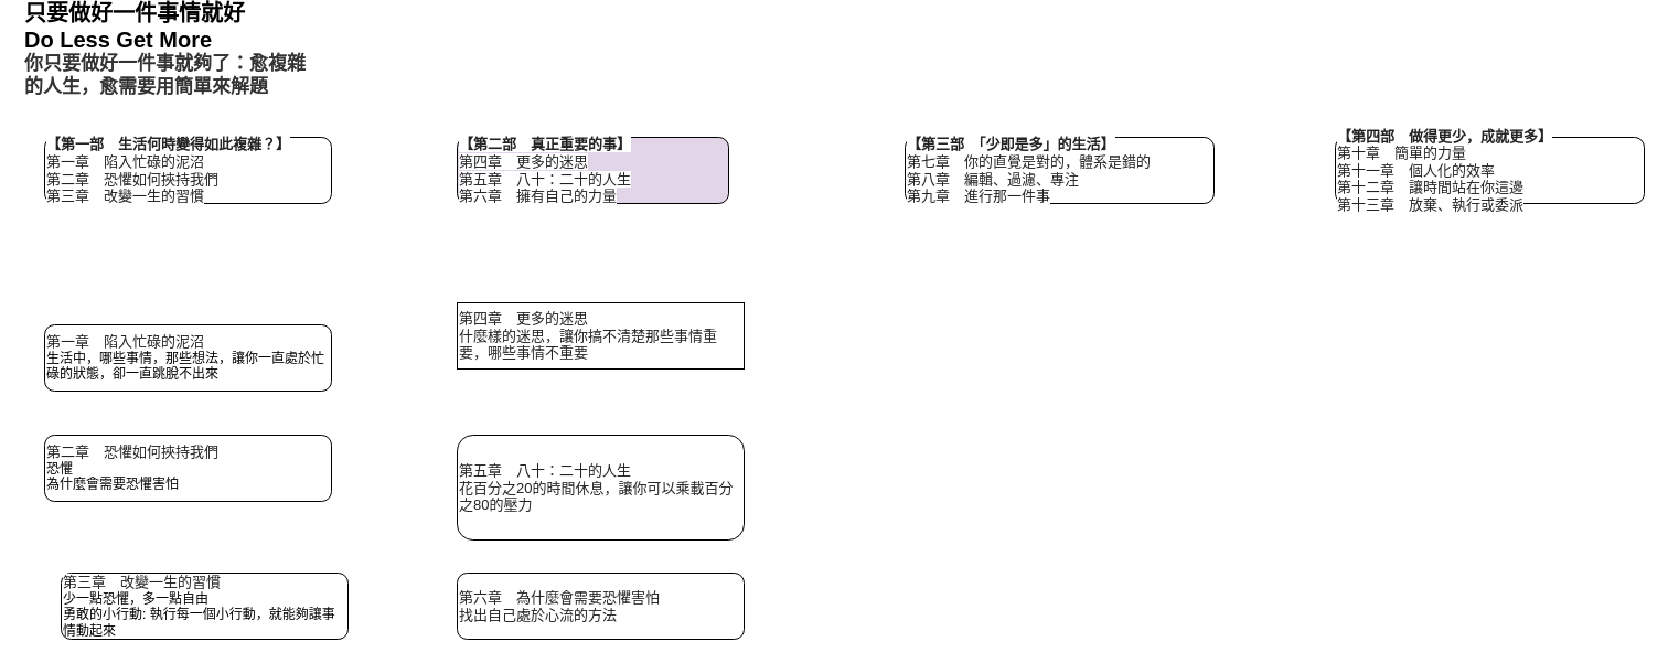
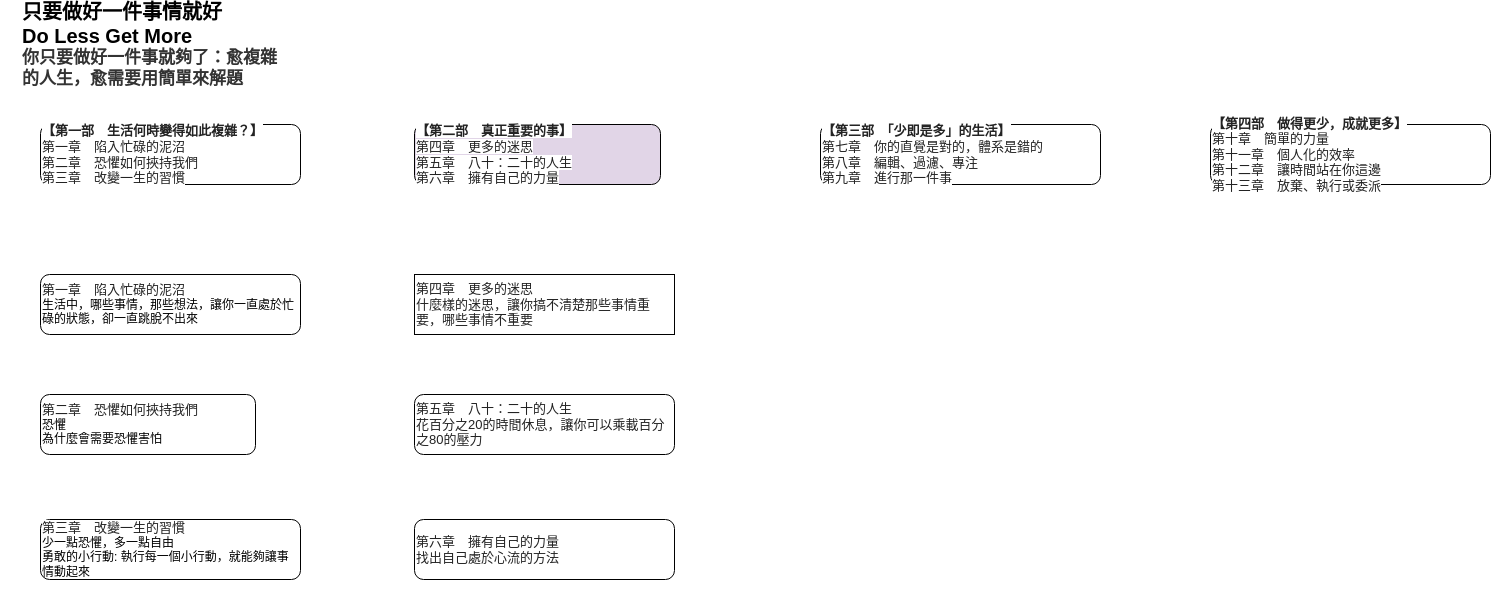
  <mxCell id="0" />
  <mxCell id="1" parent="0" />
  <mxCell id="2" value="&lt;strong style=&quot;color: rgb(35 , 35 , 35) ; font-family: &amp;#34;arial&amp;#34; , &amp;#34;helvetica&amp;#34; , sans-serif , &amp;#34;pmingliu&amp;#34; ; font-size: 13px ; background-color: rgb(255 , 255 , 255)&quot;&gt;【第一部　生活何時變得如此複雜？】&lt;/strong&gt;&lt;br style=&quot;color: rgb(35 , 35 , 35) ; font-family: &amp;#34;arial&amp;#34; , &amp;#34;helvetica&amp;#34; , sans-serif , &amp;#34;pmingliu&amp;#34; ; font-size: 13px ; background-color: rgb(255 , 255 , 255)&quot;&gt;&lt;span style=&quot;color: rgb(35 , 35 , 35) ; font-family: &amp;#34;arial&amp;#34; , &amp;#34;helvetica&amp;#34; , sans-serif , &amp;#34;pmingliu&amp;#34; ; font-size: 13px ; background-color: rgb(255 , 255 , 255)&quot;&gt;第一章　陷入忙碌的泥沼&lt;/span&gt;&lt;br style=&quot;color: rgb(35 , 35 , 35) ; font-family: &amp;#34;arial&amp;#34; , &amp;#34;helvetica&amp;#34; , sans-serif , &amp;#34;pmingliu&amp;#34; ; font-size: 13px ; background-color: rgb(255 , 255 , 255)&quot;&gt;&lt;span style=&quot;color: rgb(35 , 35 , 35) ; font-family: &amp;#34;arial&amp;#34; , &amp;#34;helvetica&amp;#34; , sans-serif , &amp;#34;pmingliu&amp;#34; ; font-size: 13px ; background-color: rgb(255 , 255 , 255)&quot;&gt;第二章　恐懼如何挾持我們&lt;/span&gt;&lt;br style=&quot;color: rgb(35 , 35 , 35) ; font-family: &amp;#34;arial&amp;#34; , &amp;#34;helvetica&amp;#34; , sans-serif , &amp;#34;pmingliu&amp;#34; ; font-size: 13px ; background-color: rgb(255 , 255 , 255)&quot;&gt;&lt;span style=&quot;color: rgb(35 , 35 , 35) ; font-family: &amp;#34;arial&amp;#34; , &amp;#34;helvetica&amp;#34; , sans-serif , &amp;#34;pmingliu&amp;#34; ; font-size: 13px ; background-color: rgb(255 , 255 , 255)&quot;&gt;第三章　改變一生的習慣&lt;/span&gt;" style="rounded=1;whiteSpace=wrap;html=1;align=left;" vertex="1" parent="1"><mxGeometry x="40" y="110" width="260" height="60" as="geometry" /></mxCell>
  <mxCell id="3" value="&lt;b style=&quot;font-size: 20px&quot;&gt;只要做好一件事情就好&lt;br&gt;Do Less Get More&lt;br&gt;&lt;/b&gt;&lt;h1 style=&quot;margin: 0px ; padding: 0px ; font-size: 17.004px ; color: rgb(51 , 51 , 51) ; font-family: &amp;#34;arial&amp;#34; , &amp;#34;helvetica&amp;#34; , sans-serif , &amp;#34;pmingliu&amp;#34; ; background-color: rgb(255 , 255 , 255)&quot;&gt;你只要做好一件事就夠了：愈複雜的人生，愈需要用簡單來解題&lt;/h1&gt;" style="text;html=1;strokeColor=none;fillColor=none;align=left;verticalAlign=middle;whiteSpace=wrap;rounded=0;" vertex="1" parent="1"><mxGeometry x="20" y="20" width="260" height="20" as="geometry" /></mxCell>
  <mxCell id="4" value="&lt;strong style=&quot;color: rgb(35 , 35 , 35) ; font-family: &amp;#34;arial&amp;#34; , &amp;#34;helvetica&amp;#34; , sans-serif , &amp;#34;pmingliu&amp;#34; ; font-size: 13px ; background-color: rgb(255 , 255 , 255)&quot;&gt;【第二部　真正重要的事】&lt;/strong&gt;&lt;br style=&quot;color: rgb(35 , 35 , 35) ; font-family: &amp;#34;arial&amp;#34; , &amp;#34;helvetica&amp;#34; , sans-serif , &amp;#34;pmingliu&amp;#34; ; font-size: 13px ; background-color: rgb(255 , 255 , 255)&quot;&gt;&lt;span style=&quot;color: rgb(35 , 35 , 35) ; font-family: &amp;#34;arial&amp;#34; , &amp;#34;helvetica&amp;#34; , sans-serif , &amp;#34;pmingliu&amp;#34; ; font-size: 13px ; background-color: rgb(255 , 255 , 255)&quot;&gt;第四章　更多的迷思&lt;/span&gt;&lt;br style=&quot;color: rgb(35 , 35 , 35) ; font-family: &amp;#34;arial&amp;#34; , &amp;#34;helvetica&amp;#34; , sans-serif , &amp;#34;pmingliu&amp;#34; ; font-size: 13px ; background-color: rgb(255 , 255 , 255)&quot;&gt;&lt;span style=&quot;color: rgb(35 , 35 , 35) ; font-family: &amp;#34;arial&amp;#34; , &amp;#34;helvetica&amp;#34; , sans-serif , &amp;#34;pmingliu&amp;#34; ; font-size: 13px ; background-color: rgb(255 , 255 , 255)&quot;&gt;第五章　八十：二十的人生&lt;/span&gt;&lt;br style=&quot;color: rgb(35 , 35 , 35) ; font-family: &amp;#34;arial&amp;#34; , &amp;#34;helvetica&amp;#34; , sans-serif , &amp;#34;pmingliu&amp;#34; ; font-size: 13px ; background-color: rgb(255 , 255 , 255)&quot;&gt;&lt;span style=&quot;color: rgb(35 , 35 , 35) ; font-family: &amp;#34;arial&amp;#34; , &amp;#34;helvetica&amp;#34; , sans-serif , &amp;#34;pmingliu&amp;#34; ; font-size: 13px ; background-color: rgb(255 , 255 , 255)&quot;&gt;第六章　擁有自己的力量&lt;/span&gt;" style="rounded=1;whiteSpace=wrap;html=1;align=left;fillColor=#e1d5e7;" vertex="1" parent="1"><mxGeometry x="414" y="110" width="246" height="60" as="geometry" /></mxCell>
  <mxCell id="5" value="&lt;strong style=&quot;color: rgb(35 , 35 , 35) ; font-family: &amp;#34;arial&amp;#34; , &amp;#34;helvetica&amp;#34; , sans-serif , &amp;#34;pmingliu&amp;#34; ; font-size: 13px ; background-color: rgb(255 , 255 , 255)&quot;&gt;【第三部　「少即是多」的生活】&lt;/strong&gt;&lt;br style=&quot;color: rgb(35 , 35 , 35) ; font-family: &amp;#34;arial&amp;#34; , &amp;#34;helvetica&amp;#34; , sans-serif , &amp;#34;pmingliu&amp;#34; ; font-size: 13px ; background-color: rgb(255 , 255 , 255)&quot;&gt;&lt;span style=&quot;color: rgb(35 , 35 , 35) ; font-family: &amp;#34;arial&amp;#34; , &amp;#34;helvetica&amp;#34; , sans-serif , &amp;#34;pmingliu&amp;#34; ; font-size: 13px ; background-color: rgb(255 , 255 , 255)&quot;&gt;第七章　你的直覺是對的，體系是錯的&lt;/span&gt;&lt;br style=&quot;color: rgb(35 , 35 , 35) ; font-family: &amp;#34;arial&amp;#34; , &amp;#34;helvetica&amp;#34; , sans-serif , &amp;#34;pmingliu&amp;#34; ; font-size: 13px ; background-color: rgb(255 , 255 , 255)&quot;&gt;&lt;span style=&quot;color: rgb(35 , 35 , 35) ; font-family: &amp;#34;arial&amp;#34; , &amp;#34;helvetica&amp;#34; , sans-serif , &amp;#34;pmingliu&amp;#34; ; font-size: 13px ; background-color: rgb(255 , 255 , 255)&quot;&gt;第八章　編輯、過濾、專注&lt;/span&gt;&lt;br style=&quot;color: rgb(35 , 35 , 35) ; font-family: &amp;#34;arial&amp;#34; , &amp;#34;helvetica&amp;#34; , sans-serif , &amp;#34;pmingliu&amp;#34; ; font-size: 13px ; background-color: rgb(255 , 255 , 255)&quot;&gt;&lt;span style=&quot;color: rgb(35 , 35 , 35) ; font-family: &amp;#34;arial&amp;#34; , &amp;#34;helvetica&amp;#34; , sans-serif , &amp;#34;pmingliu&amp;#34; ; font-size: 13px ; background-color: rgb(255 , 255 , 255)&quot;&gt;第九章　進行那一件事&lt;/span&gt;" style="rounded=1;whiteSpace=wrap;html=1;align=left;" vertex="1" parent="1"><mxGeometry x="820" y="110" width="280" height="60" as="geometry" /></mxCell>
  <mxCell id="6" value="&lt;strong style=&quot;color: rgb(35 , 35 , 35) ; font-family: &amp;#34;arial&amp;#34; , &amp;#34;helvetica&amp;#34; , sans-serif , &amp;#34;pmingliu&amp;#34; ; font-size: 13px ; background-color: rgb(255 , 255 , 255)&quot;&gt;【第四部　做得更少，成就更多】&lt;/strong&gt;&lt;br style=&quot;color: rgb(35 , 35 , 35) ; font-family: &amp;#34;arial&amp;#34; , &amp;#34;helvetica&amp;#34; , sans-serif , &amp;#34;pmingliu&amp;#34; ; font-size: 13px ; background-color: rgb(255 , 255 , 255)&quot;&gt;&lt;span style=&quot;color: rgb(35 , 35 , 35) ; font-family: &amp;#34;arial&amp;#34; , &amp;#34;helvetica&amp;#34; , sans-serif , &amp;#34;pmingliu&amp;#34; ; font-size: 13px ; background-color: rgb(255 , 255 , 255)&quot;&gt;第十章　簡單的力量&lt;/span&gt;&lt;br style=&quot;color: rgb(35 , 35 , 35) ; font-family: &amp;#34;arial&amp;#34; , &amp;#34;helvetica&amp;#34; , sans-serif , &amp;#34;pmingliu&amp;#34; ; font-size: 13px ; background-color: rgb(255 , 255 , 255)&quot;&gt;&lt;span style=&quot;color: rgb(35 , 35 , 35) ; font-family: &amp;#34;arial&amp;#34; , &amp;#34;helvetica&amp;#34; , sans-serif , &amp;#34;pmingliu&amp;#34; ; font-size: 13px ; background-color: rgb(255 , 255 , 255)&quot;&gt;第十一章　個人化的效率&lt;/span&gt;&lt;br style=&quot;color: rgb(35 , 35 , 35) ; font-family: &amp;#34;arial&amp;#34; , &amp;#34;helvetica&amp;#34; , sans-serif , &amp;#34;pmingliu&amp;#34; ; font-size: 13px ; background-color: rgb(255 , 255 , 255)&quot;&gt;&lt;span style=&quot;color: rgb(35 , 35 , 35) ; font-family: &amp;#34;arial&amp;#34; , &amp;#34;helvetica&amp;#34; , sans-serif , &amp;#34;pmingliu&amp;#34; ; font-size: 13px ; background-color: rgb(255 , 255 , 255)&quot;&gt;第十二章　讓時間站在你這邊&lt;/span&gt;&lt;br style=&quot;color: rgb(35 , 35 , 35) ; font-family: &amp;#34;arial&amp;#34; , &amp;#34;helvetica&amp;#34; , sans-serif , &amp;#34;pmingliu&amp;#34; ; font-size: 13px ; background-color: rgb(255 , 255 , 255)&quot;&gt;&lt;span style=&quot;color: rgb(35 , 35 , 35) ; font-family: &amp;#34;arial&amp;#34; , &amp;#34;helvetica&amp;#34; , sans-serif , &amp;#34;pmingliu&amp;#34; ; font-size: 13px ; background-color: rgb(255 , 255 , 255)&quot;&gt;第十三章　放棄、執行或委派&lt;/span&gt;" style="rounded=1;whiteSpace=wrap;html=1;align=left;" vertex="1" parent="1"><mxGeometry x="1210" y="110" width="280" height="60" as="geometry" /></mxCell>
- <mxCell id="7" value="&lt;span style=&quot;color: rgb(35 , 35 , 35) ; font-family: &amp;#34;arial&amp;#34; , &amp;#34;helvetica&amp;#34; , sans-serif , &amp;#34;pmingliu&amp;#34; ; font-size: 13px ; background-color: rgb(255 , 255 , 255)&quot;&gt;第一章　陷入忙碌的泥沼&lt;/span&gt;&lt;br&gt;生活中，哪些事情，那些想法，讓你一直處於忙碌的狀態，卻一直跳脫不出來" style="rounded=1;whiteSpace=wrap;html=1;align=left;" vertex="1" parent="1"><mxGeometry x="40" y="280" width="260" height="60" as="geometry" /></mxCell>
- <mxCell id="8" value="&lt;span style=&quot;color: rgb(35 , 35 , 35) ; font-family: &amp;#34;arial&amp;#34; , &amp;#34;helvetica&amp;#34; , sans-serif , &amp;#34;pmingliu&amp;#34; ; font-size: 13px ; background-color: rgb(255 , 255 , 255)&quot;&gt;第二章　恐懼如何挾持我們&lt;/span&gt;&lt;br&gt;恐懼&lt;br&gt;為什麼會需要恐懼害怕" style="rounded=1;whiteSpace=wrap;html=1;align=left;" vertex="1" parent="1"><mxGeometry x="40" y="380" width="260" height="60" as="geometry" /></mxCell>
- <mxCell id="9" value="&lt;span style=&quot;color: rgb(35 , 35 , 35) ; font-family: &amp;#34;arial&amp;#34; , &amp;#34;helvetica&amp;#34; , sans-serif , &amp;#34;pmingliu&amp;#34; ; font-size: 13px ; background-color: rgb(255 , 255 , 255)&quot;&gt;第三章　改變一生的習慣&lt;/span&gt;&lt;br&gt;少一點恐懼，多一點自由&lt;br&gt;勇敢的小行動: 執行每一個小行動，就能夠讓事情動起來" style="rounded=1;whiteSpace=wrap;html=1;align=left;" vertex="1" parent="1"><mxGeometry x="55" y="505" width="260" height="60" as="geometry" /></mxCell>
+ <mxCell id="7" value="&lt;span style=&quot;color: rgb(35 , 35 , 35) ; font-family: &amp;#34;arial&amp;#34; , &amp;#34;helvetica&amp;#34; , sans-serif , &amp;#34;pmingliu&amp;#34; ; font-size: 13px ; background-color: rgb(255 , 255 , 255)&quot;&gt;第一章　陷入忙碌的泥沼&lt;/span&gt;&lt;br&gt;生活中，哪些事情，那些想法，讓你一直處於忙碌的狀態，卻一直跳脫不出來" style="rounded=1;whiteSpace=wrap;html=1;align=left;" vertex="1" parent="1"><mxGeometry x="40" y="260" width="260" height="60" as="geometry" /></mxCell>
+ <mxCell id="8" value="&lt;span style=&quot;color: rgb(35 , 35 , 35) ; font-family: &amp;#34;arial&amp;#34; , &amp;#34;helvetica&amp;#34; , sans-serif , &amp;#34;pmingliu&amp;#34; ; font-size: 13px ; background-color: rgb(255 , 255 , 255)&quot;&gt;第二章　恐懼如何挾持我們&lt;/span&gt;&lt;br&gt;恐懼&lt;br&gt;為什麼會需要恐懼害怕" style="rounded=1;whiteSpace=wrap;html=1;align=left;" vertex="1" parent="1"><mxGeometry x="40" y="380" width="215" height="60" as="geometry" /></mxCell>
+ <mxCell id="9" value="&lt;span style=&quot;color: rgb(35 , 35 , 35) ; font-family: &amp;#34;arial&amp;#34; , &amp;#34;helvetica&amp;#34; , sans-serif , &amp;#34;pmingliu&amp;#34; ; font-size: 13px ; background-color: rgb(255 , 255 , 255)&quot;&gt;第三章　改變一生的習慣&lt;/span&gt;&lt;br&gt;少一點恐懼，多一點自由&lt;br&gt;勇敢的小行動: 執行每一個小行動，就能夠讓事情動起來" style="rounded=1;whiteSpace=wrap;html=1;align=left;" vertex="1" parent="1"><mxGeometry x="40" y="505" width="260" height="60" as="geometry" /></mxCell>
  <mxCell id="10" value="&lt;span style=&quot;color: rgb(35 , 35 , 35) ; font-family: &amp;#34;arial&amp;#34; , &amp;#34;helvetica&amp;#34; , sans-serif , &amp;#34;pmingliu&amp;#34; ; font-size: 13px ; background-color: rgb(255 , 255 , 255)&quot;&gt;第四章　更多的迷思&lt;br&gt;什麼樣的迷思，讓你搞不清楚那些事情重要，哪些事情不重要&lt;br&gt;&lt;/span&gt;" style="whiteSpace=wrap;html=1;align=left;rounded=0;" vertex="1" parent="1"><mxGeometry x="414" y="260" width="260" height="60" as="geometry" /></mxCell>
- <mxCell id="11" value="&lt;span style=&quot;color: rgb(35 , 35 , 35) ; font-family: &amp;#34;arial&amp;#34; , &amp;#34;helvetica&amp;#34; , sans-serif , &amp;#34;pmingliu&amp;#34; ; font-size: 13px ; background-color: rgb(255 , 255 , 255)&quot;&gt;第五章　八十：二十的人生&lt;br&gt;&lt;/span&gt;&lt;span style=&quot;color: rgb(35 , 35 , 35) ; font-family: &amp;#34;arial&amp;#34; , &amp;#34;helvetica&amp;#34; , sans-serif , &amp;#34;pmingliu&amp;#34; ; font-size: 13px ; background-color: rgb(255 , 255 , 255)&quot;&gt;花百分之20的時間休息，讓你可以乘載百分之80的壓力&lt;br&gt;&lt;/span&gt;" style="rounded=1;whiteSpace=wrap;html=1;align=left;" vertex="1" parent="1"><mxGeometry x="414" y="380" width="260" height="95" as="geometry" /></mxCell>
- <mxCell id="12" value="&lt;span style=&quot;color: rgb(35 , 35 , 35) ; font-family: &amp;#34;arial&amp;#34; , &amp;#34;helvetica&amp;#34; , sans-serif , &amp;#34;pmingliu&amp;#34; ; font-size: 13px ; background-color: rgb(255 , 255 , 255)&quot;&gt;第六章　為什麼會需要恐懼害怕&lt;br&gt;&lt;/span&gt;&lt;span style=&quot;color: rgb(35 , 35 , 35) ; font-family: &amp;#34;arial&amp;#34; , &amp;#34;helvetica&amp;#34; , sans-serif , &amp;#34;pmingliu&amp;#34; ; font-size: 13px ; background-color: rgb(255 , 255 , 255)&quot;&gt;找出自己處於心流的方法&lt;br&gt;&lt;/span&gt;" style="rounded=1;whiteSpace=wrap;html=1;align=left;" vertex="1" parent="1"><mxGeometry x="414" y="505" width="260" height="60" as="geometry" /></mxCell>
+ <mxCell id="11" value="&lt;span style=&quot;color: rgb(35 , 35 , 35) ; font-family: &amp;#34;arial&amp;#34; , &amp;#34;helvetica&amp;#34; , sans-serif , &amp;#34;pmingliu&amp;#34; ; font-size: 13px ; background-color: rgb(255 , 255 , 255)&quot;&gt;第五章　八十：二十的人生&lt;br&gt;&lt;/span&gt;&lt;span style=&quot;color: rgb(35 , 35 , 35) ; font-family: &amp;#34;arial&amp;#34; , &amp;#34;helvetica&amp;#34; , sans-serif , &amp;#34;pmingliu&amp;#34; ; font-size: 13px ; background-color: rgb(255 , 255 , 255)&quot;&gt;花百分之20的時間休息，讓你可以乘載百分之80的壓力&lt;br&gt;&lt;/span&gt;" style="rounded=1;whiteSpace=wrap;html=1;align=left;" vertex="1" parent="1"><mxGeometry x="414" y="380" width="260" height="60" as="geometry" /></mxCell>
+ <mxCell id="12" value="&lt;span style=&quot;color: rgb(35 , 35 , 35) ; font-family: &amp;#34;arial&amp;#34; , &amp;#34;helvetica&amp;#34; , sans-serif , &amp;#34;pmingliu&amp;#34; ; font-size: 13px ; background-color: rgb(255 , 255 , 255)&quot;&gt;第六章　擁有自己的力量&lt;br&gt;&lt;/span&gt;&lt;span style=&quot;color: rgb(35 , 35 , 35) ; font-family: &amp;#34;arial&amp;#34; , &amp;#34;helvetica&amp;#34; , sans-serif , &amp;#34;pmingliu&amp;#34; ; font-size: 13px ; background-color: rgb(255 , 255 , 255)&quot;&gt;找出自己處於心流的方法&lt;br&gt;&lt;/span&gt;" style="rounded=1;whiteSpace=wrap;html=1;align=left;" vertex="1" parent="1"><mxGeometry x="414" y="505" width="260" height="60" as="geometry" /></mxCell>
